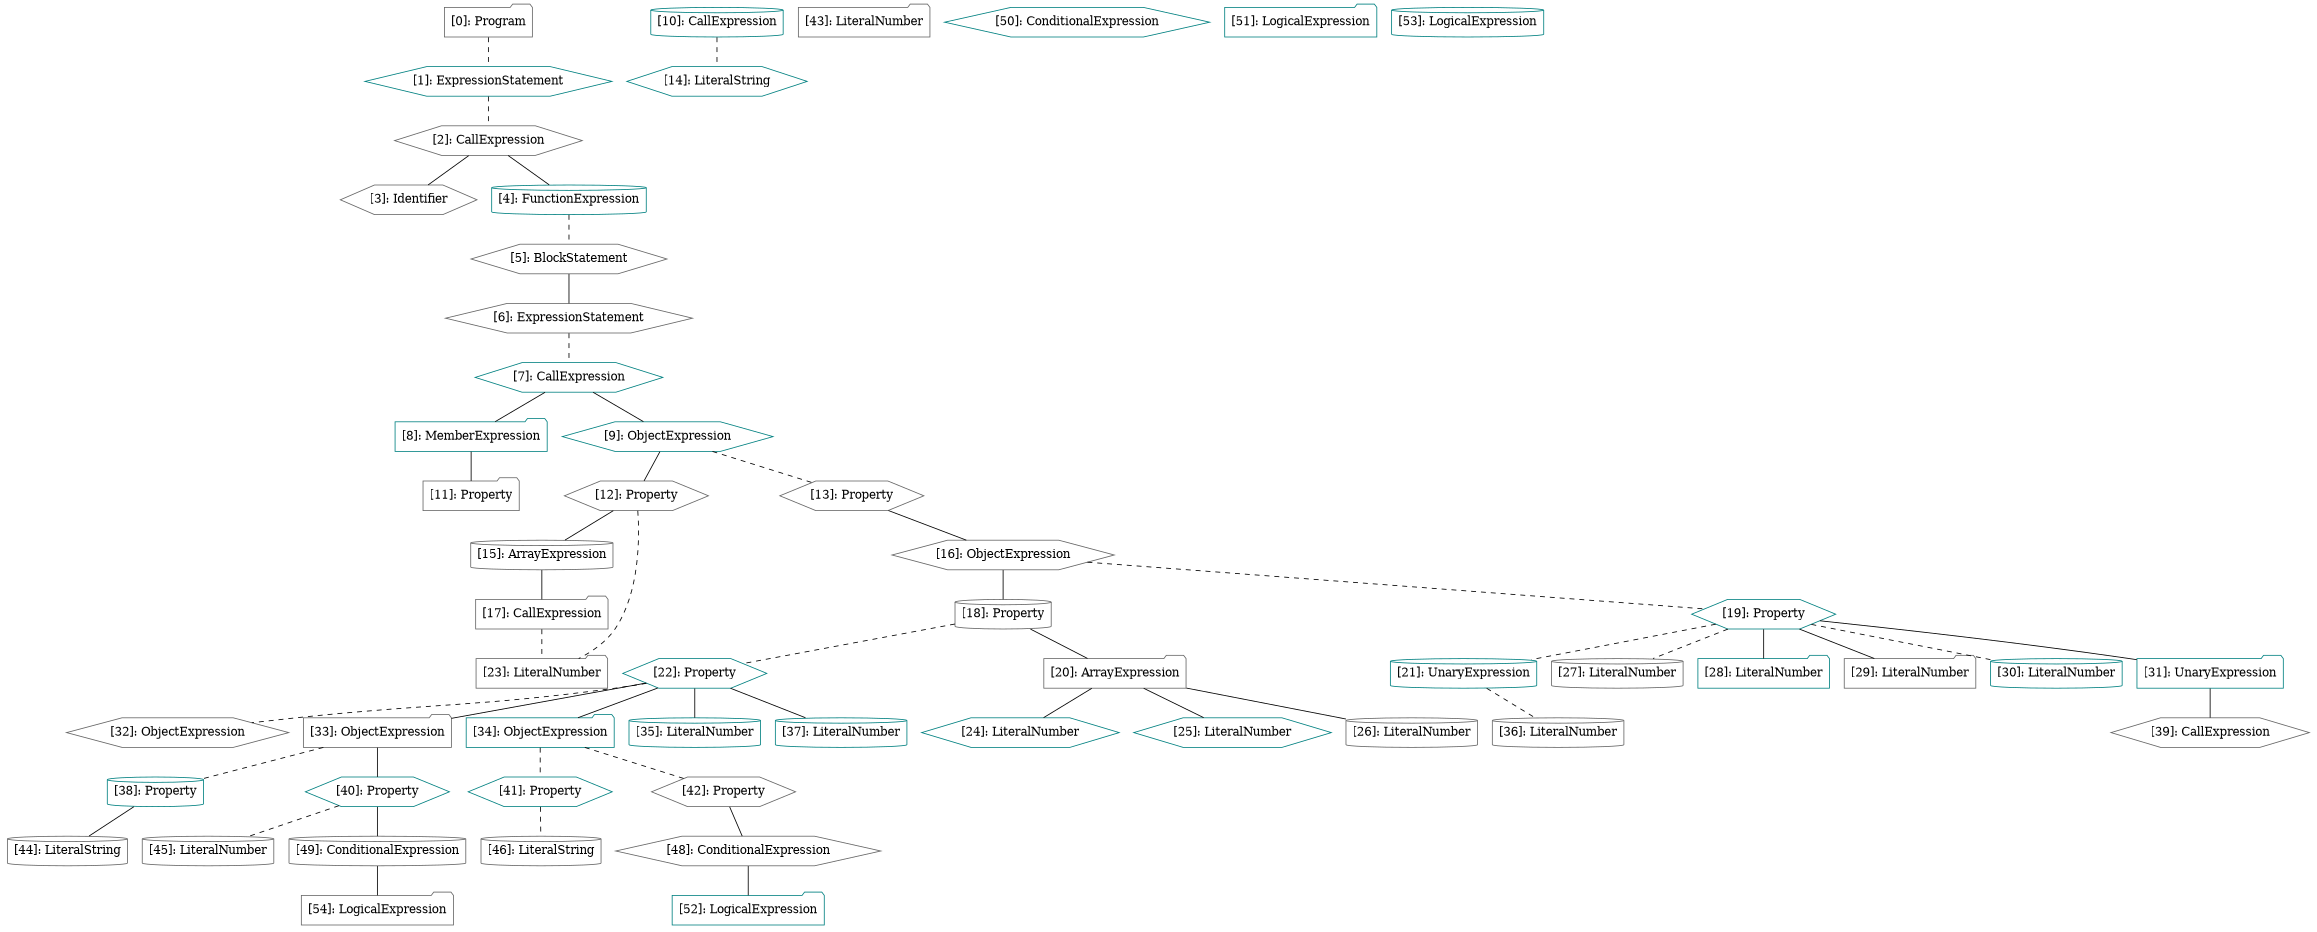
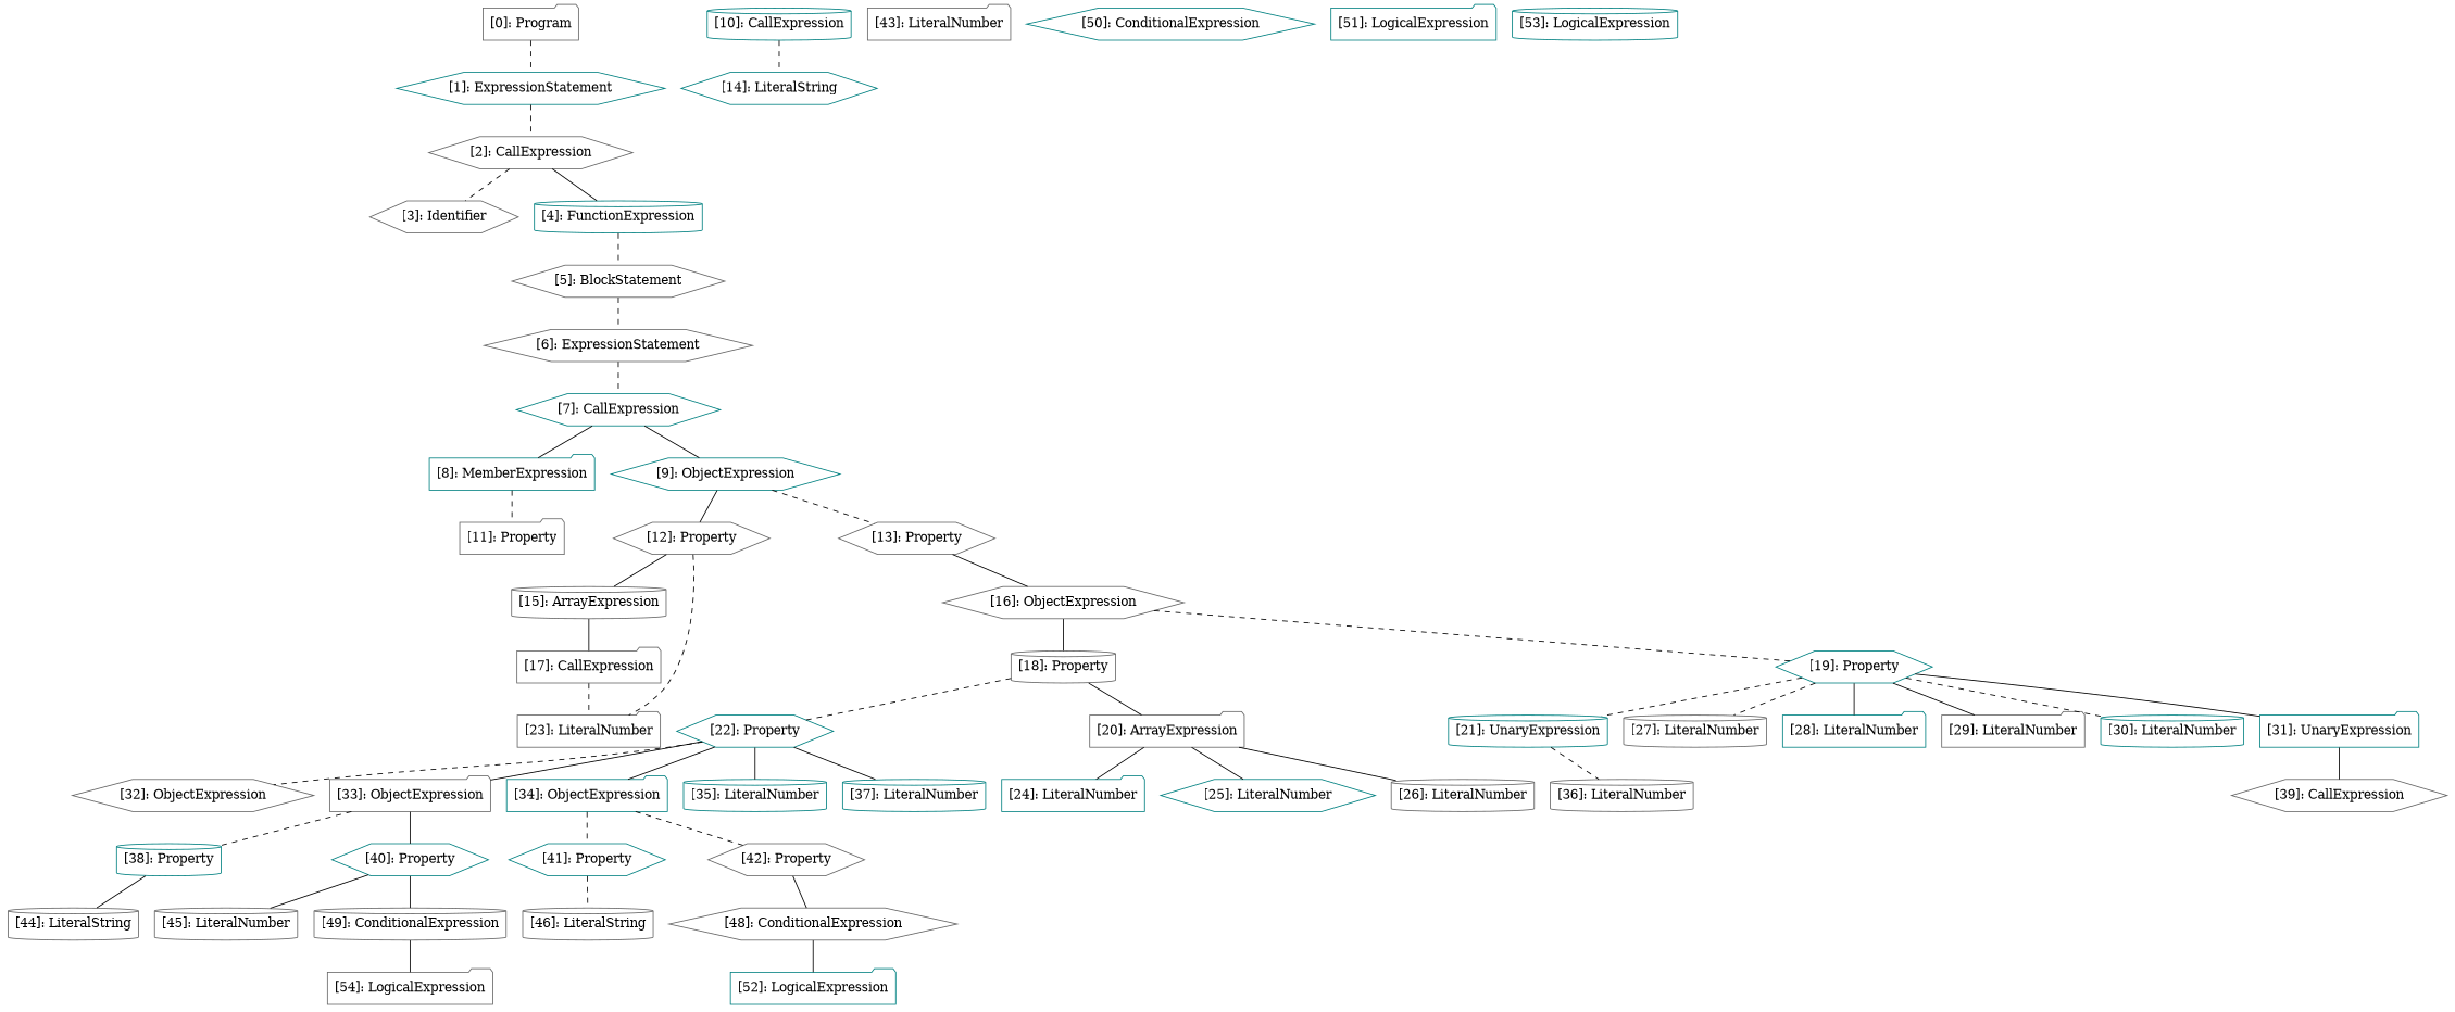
  graph {
    node [color=gray40 shape=hexagon]
    edge [style=solid]
    n1 [label="[0]: Program" shape=folder]
    n2 [color=teal label="[1]: ExpressionStatement"]
    n3 [label="[2]: CallExpression"]
    n4 [label="[3]: Identifier"]
    n5 [color=teal label="[4]: FunctionExpression" shape=cylinder]
    n6 [label="[5]: BlockStatement"]
    n7 [label="[6]: ExpressionStatement"]
    n8 [color=teal label="[7]: CallExpression"]
    n9 [color=teal label="[8]: MemberExpression" shape=folder]
    n10 [color=teal label="[9]: ObjectExpression"]
    n11 [label="[11]: Property" shape=folder]
    n12 [label="[12]: Property"]
    n13 [label="[13]: Property"]
    n14 [color=teal label="[10]: CallExpression" shape=cylinder]
    n15 [color=teal label="[14]: LiteralString"]
    n16 [label="[15]: ArrayExpression" shape=cylinder]
    n17 [label="[23]: LiteralNumber" shape=folder]
    n18 [label="[16]: ObjectExpression"]
    n19 [label="[17]: CallExpression" shape=folder]
    n20 [label="[18]: Property" shape=cylinder]
    n21 [color=teal label="[19]: Property"]
    n22 [color=teal label="[22]: Property"]
    n23 [label="[20]: ArrayExpression" shape=folder]
    n24 [color=teal label="[21]: UnaryExpression" shape=cylinder]
    n25 [label="[27]: LiteralNumber" shape=cylinder]
    n26 [color=teal label="[28]: LiteralNumber" shape=folder]
    n27 [label="[29]: LiteralNumber" shape=folder]
    n28 [color=teal label="[30]: LiteralNumber" shape=cylinder]
    n29 [color=teal label="[31]: UnaryExpression" shape=folder]
    n30 [label="[32]: ObjectExpression"]
    n31 [label="[33]: ObjectExpression" shape=folder]
    n32 [color=teal label="[34]: ObjectExpression" shape=folder]
    n33 [color=teal label="[35]: LiteralNumber" shape=cylinder]
    n34 [color=teal label="[37]: LiteralNumber" shape=cylinder]
-   n35 [color=teal label="[24]: LiteralNumber"]
+   n35 [color=teal label="[24]: LiteralNumber" shape=folder]
    n36 [color=teal label="[25]: LiteralNumber"]
    n37 [label="[26]: LiteralNumber" shape=cylinder]
    n38 [label="[36]: LiteralNumber" shape=cylinder]
    n39 [label="[39]: CallExpression"]
    n40 [color=teal label="[38]: Property" shape=cylinder]
    n41 [color=teal label="[40]: Property"]
    n42 [color=teal label="[41]: Property"]
    n43 [label="[42]: Property"]
    n44 [label="[44]: LiteralString" shape=cylinder]
    n45 [label="[45]: LiteralNumber" shape=cylinder]
    n46 [label="[49]: ConditionalExpression" shape=cylinder]
    n47 [label="[46]: LiteralString" shape=cylinder]
    n48 [label="[48]: ConditionalExpression"]
    n49 [label="[54]: LogicalExpression" shape=folder]
    n50 [color=teal label="[52]: LogicalExpression" shape=folder]
    n51 [label="[43]: LiteralNumber" shape=folder]
    n52 [color=teal label="[50]: ConditionalExpression"]
    n53 [color=teal label="[51]: LogicalExpression" shape=folder]
    n54 [color=teal label="[53]: LogicalExpression" shape=cylinder]
    n1 -- n2 [style=dashed]
    n2 -- n3 [style=dashed]
-   n3 -- n4
+   n3 -- n4 [style=dashed]
    n3 -- n5
    n5 -- n6 [style=dashed]
-   n6 -- n7
+   n6 -- n7 [style=dashed]
    n7 -- n8 [style=dashed]
    n8 -- n9
    n8 -- n10
-   n9 -- n11
+   n9 -- n11 [style=dashed]
    n10 -- n12
    n10 -- n13 [style=dashed]
    n12 -- n16
    n12 -- n17 [style=dashed]
    n13 -- n18
    n14 -- n15 [style=dashed]
    n16 -- n19
    n18 -- n20
    n18 -- n21 [style=dashed]
    n19 -- n17 [style=dashed]
    n20 -- n22 [style=dashed]
    n20 -- n23
    n21 -- n24 [style=dashed]
    n21 -- n25 [style=dashed]
    n21 -- n26
    n21 -- n27
    n21 -- n28 [style=dashed]
    n21 -- n29
    n22 -- n30 [style=dashed]
    n22 -- n31
    n22 -- n32
    n22 -- n33
    n22 -- n34
    n23 -- n35
    n23 -- n36
    n23 -- n37
    n24 -- n38 [style=dashed]
    n29 -- n39
    n31 -- n40 [style=dashed]
    n31 -- n41
    n32 -- n42 [style=dashed]
    n32 -- n43 [style=dashed]
    n40 -- n44
-   n41 -- n45 [style=dashed]
+   n41 -- n45
    n41 -- n46
    n42 -- n47 [style=dashed]
    n43 -- n48
    n46 -- n49
    n48 -- n50
  }
